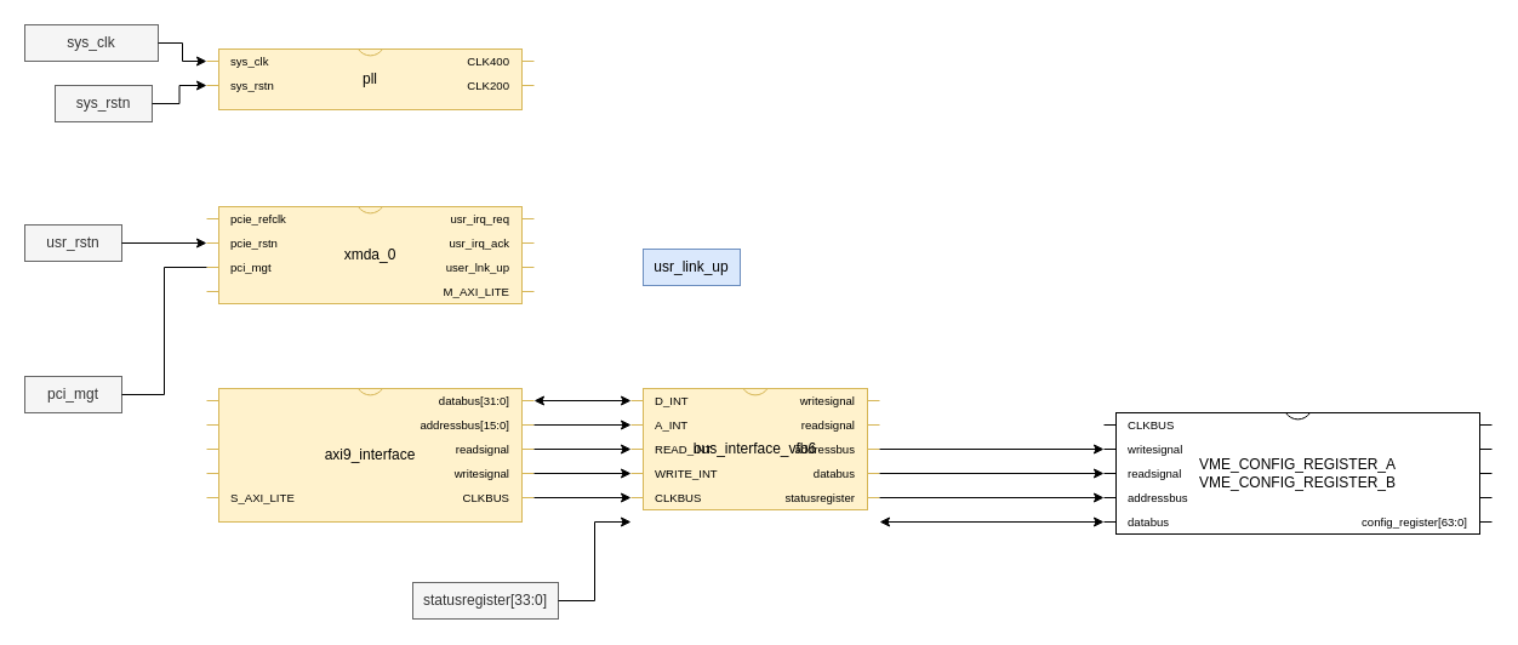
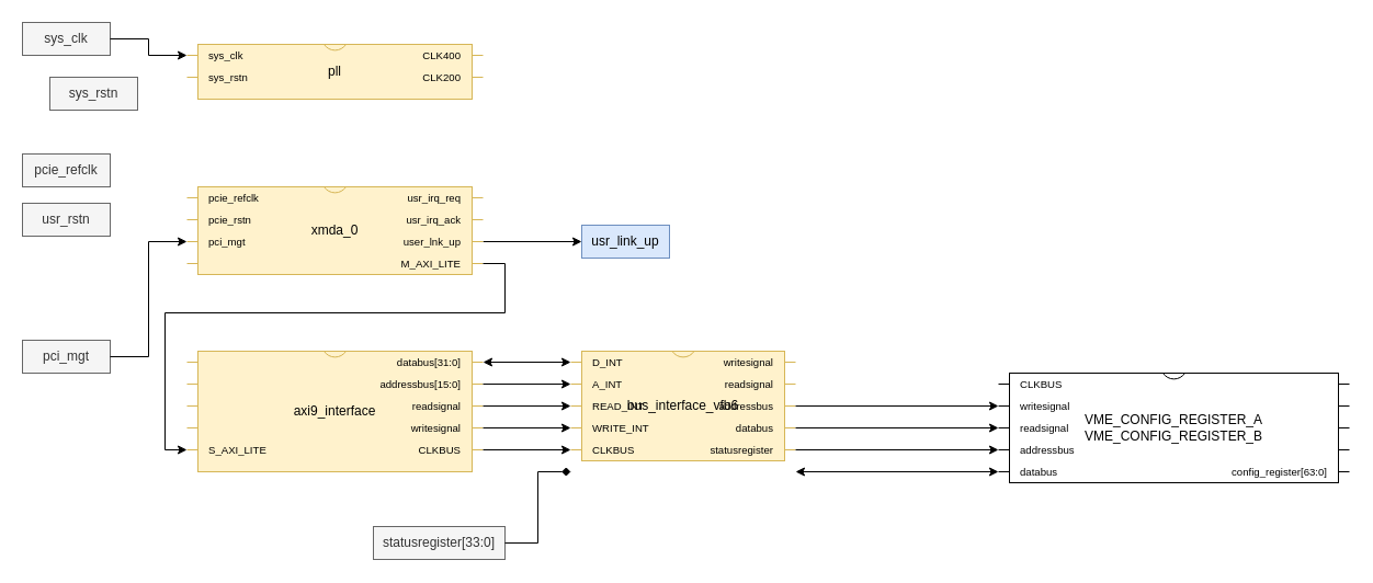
  <mxCell id="0" />
  <mxCell id="1" parent="0" />
  <mxCell id="2" value="bus_interface_vfb6" style="shadow=0;dashed=0;align=center;html=1;strokeWidth=1;shape=mxgraph.electrical.logic_gates.dual_inline_ic;labelNames=D_INT,A_INT,READ_INT,WRITE_INT,CLKBUS,statusregister,databus,addressbus,readsignal,writesignal;whiteSpace=wrap;pinLabelType=cust;labelCount=12;movable=1;resizable=1;rotatable=1;deletable=1;editable=1;locked=0;connectable=1;fillColor=#fff2cc;strokeColor=#d6b656;" parent="1" vertex="1"><mxGeometry x="520" y="320" width="205" height="100" as="geometry" /></mxCell>
  <mxCell id="3" value="VME_CONFIG_REGISTER_A&lt;div&gt;VME_CONFIG_REGISTER_B&lt;/div&gt;" style="shadow=0;dashed=0;align=center;html=1;strokeWidth=1;shape=mxgraph.electrical.logic_gates.dual_inline_ic;labelNames=CLKBUS,writesignal,readsignal,addressbus,databus,config_register[63:0];whiteSpace=wrap;pinLabelType=cust;labelCount=6;movable=1;resizable=1;rotatable=1;deletable=1;editable=1;locked=0;connectable=1;" parent="1" vertex="1"><mxGeometry x="910" y="340" width="320" height="100" as="geometry" /></mxCell>
  <mxCell id="4" value="statusregister[33:0]" style="text;html=1;align=center;verticalAlign=middle;whiteSpace=wrap;rounded=0;fillColor=#f5f5f5;fontColor=#333333;strokeColor=#666666;" parent="1" vertex="1"><mxGeometry x="340" y="480" width="120" height="30" as="geometry" /></mxCell>
- <mxCell id="5" style="edgeStyle=orthogonalEdgeStyle;rounded=0;orthogonalLoop=1;jettySize=auto;html=1;exitX=1;exitY=0.5;exitDx=0;exitDy=0;entryX=0;entryY=0;entryDx=0;entryDy=110;entryPerimeter=0;" parent="1" source="4" target="2" edge="1"><mxGeometry relative="1" as="geometry" /></mxCell>
+ <mxCell id="5" style="edgeStyle=orthogonalEdgeStyle;rounded=0;orthogonalLoop=1;jettySize=auto;html=1;exitX=1;exitY=0.5;exitDx=0;exitDy=0;entryX=0;entryY=0;entryDx=0;entryDy=110;entryPerimeter=0;endArrow=diamond;" parent="1" source="4" target="2" edge="1"><mxGeometry relative="1" as="geometry" /></mxCell>
  <mxCell id="6" value="axi9_interface" style="shadow=0;dashed=0;align=center;html=1;strokeWidth=1;shape=mxgraph.electrical.logic_gates.dual_inline_ic;labelNames=,,,,S_AXI_LITE,CLKBUS,writesignal,readsignal,addressbus%5B15%3A0%5D,databus%5B31%3A0%5D;whiteSpace=wrap;pinLabelType=cust;labelCount=10;movable=1;resizable=1;rotatable=1;deletable=1;editable=1;locked=0;connectable=1;fillColor=#fff2cc;strokeColor=#d6b656;" parent="1" vertex="1"><mxGeometry x="170" y="320" width="270" height="110" as="geometry" /></mxCell>
  <mxCell id="7" style="edgeStyle=orthogonalEdgeStyle;rounded=0;orthogonalLoop=1;jettySize=auto;html=1;exitX=1;exitY=0;exitDx=0;exitDy=90;exitPerimeter=0;entryX=0;entryY=0;entryDx=0;entryDy=90;entryPerimeter=0;" parent="1" source="6" target="2" edge="1"><mxGeometry relative="1" as="geometry" /></mxCell>
  <mxCell id="8" style="edgeStyle=orthogonalEdgeStyle;rounded=0;orthogonalLoop=1;jettySize=auto;html=1;exitX=1;exitY=0;exitDx=0;exitDy=70;exitPerimeter=0;entryX=0;entryY=0;entryDx=0;entryDy=70;entryPerimeter=0;" parent="1" source="6" target="2" edge="1"><mxGeometry relative="1" as="geometry" /></mxCell>
  <mxCell id="9" style="edgeStyle=orthogonalEdgeStyle;rounded=0;orthogonalLoop=1;jettySize=auto;html=1;exitX=1;exitY=0;exitDx=0;exitDy=50;exitPerimeter=0;entryX=0;entryY=0;entryDx=0;entryDy=50;entryPerimeter=0;" parent="1" source="6" target="2" edge="1"><mxGeometry relative="1" as="geometry" /></mxCell>
  <mxCell id="10" style="edgeStyle=orthogonalEdgeStyle;rounded=0;orthogonalLoop=1;jettySize=auto;html=1;exitX=1;exitY=0;exitDx=0;exitDy=30;exitPerimeter=0;entryX=0;entryY=0;entryDx=0;entryDy=30;entryPerimeter=0;" parent="1" source="6" target="2" edge="1"><mxGeometry relative="1" as="geometry" /></mxCell>
  <mxCell id="11" style="edgeStyle=orthogonalEdgeStyle;rounded=0;orthogonalLoop=1;jettySize=auto;html=1;exitX=1;exitY=0;exitDx=0;exitDy=10;exitPerimeter=0;entryX=0;entryY=0;entryDx=0;entryDy=10;entryPerimeter=0;startArrow=classic;startFill=1;" parent="1" source="6" target="2" edge="1"><mxGeometry relative="1" as="geometry" /></mxCell>
  <mxCell id="12" value="pci_mgt" style="text;html=1;align=center;verticalAlign=middle;whiteSpace=wrap;rounded=0;fillColor=#f5f5f5;fontColor=#333333;strokeColor=#666666;" parent="1" vertex="1"><mxGeometry x="20" y="310" width="80" height="30" as="geometry" /></mxCell>
+ <mxCell id="13" style="edgeStyle=orthogonalEdgeStyle;rounded=0;orthogonalLoop=1;jettySize=auto;html=1;exitX=1;exitY=0;exitDx=0;exitDy=50;exitPerimeter=0;entryX=0;entryY=0.5;entryDx=0;entryDy=0;" parent="1" source="14" target="22" edge="1"><mxGeometry relative="1" as="geometry" /></mxCell>
  <mxCell id="14" value="xmda_0" style="shadow=0;dashed=0;align=center;html=1;strokeWidth=1;shape=mxgraph.electrical.logic_gates.dual_inline_ic;labelNames=pcie_refclk,pcie_rstn,pci_mgt,,M_AXI_LITE,user_lnk_up,usr_irq_ack,usr_irq_req;whiteSpace=wrap;pinLabelType=cust;labelCount=8;movable=1;resizable=1;rotatable=1;deletable=1;editable=1;locked=0;connectable=1;fillColor=#fff2cc;strokeColor=#d6b656;" parent="1" vertex="1"><mxGeometry x="170" y="170" width="270" height="80" as="geometry" /></mxCell>
  <mxCell id="15" value="usr_rstn" style="text;html=1;align=center;verticalAlign=middle;whiteSpace=wrap;rounded=0;fillColor=#f5f5f5;fontColor=#333333;strokeColor=#666666;" parent="1" vertex="1"><mxGeometry x="20" y="185" width="80" height="30" as="geometry" /></mxCell>
- <mxCell id="17" style="edgeStyle=orthogonalEdgeStyle;rounded=0;orthogonalLoop=1;jettySize=auto;html=1;exitX=1;exitY=0.5;exitDx=0;exitDy=0;entryX=0;entryY=0;entryDx=0;entryDy=30;entryPerimeter=0;" parent="1" source="15" target="14" edge="1"><mxGeometry relative="1" as="geometry" /></mxCell>
- <mxCell id="18" style="edgeStyle=orthogonalEdgeStyle;rounded=0;orthogonalLoop=1;jettySize=auto;html=1;exitX=1;exitY=0.5;exitDx=0;exitDy=0;entryX=0;entryY=0;entryDx=0;entryDy=50;entryPerimeter=0;endArrow=none;" parent="1" source="12" target="14" edge="1"><mxGeometry relative="1" as="geometry" /></mxCell>
+ <mxCell id="16" value="pcie_refclk" style="text;html=1;align=center;verticalAlign=middle;whiteSpace=wrap;rounded=0;fillColor=#f5f5f5;fontColor=#333333;strokeColor=#666666;" parent="1" vertex="1"><mxGeometry x="20" y="140" width="80" height="30" as="geometry" /></mxCell>
+ <mxCell id="18" style="edgeStyle=orthogonalEdgeStyle;rounded=0;orthogonalLoop=1;jettySize=auto;html=1;exitX=1;exitY=0.5;exitDx=0;exitDy=0;entryX=0;entryY=0;entryDx=0;entryDy=50;entryPerimeter=0;" parent="1" source="12" target="14" edge="1"><mxGeometry relative="1" as="geometry" /></mxCell>
  <mxCell id="19" value="sys_rstn" style="text;html=1;align=center;verticalAlign=middle;whiteSpace=wrap;rounded=0;fillColor=#f5f5f5;fontColor=#333333;strokeColor=#666666;" parent="1" vertex="1"><mxGeometry x="45" y="70" width="80" height="30" as="geometry" /></mxCell>
- <mxCell id="20" value="sys_clk" style="text;html=1;align=center;verticalAlign=middle;whiteSpace=wrap;rounded=0;fillColor=#f5f5f5;fontColor=#333333;strokeColor=#666666;" parent="1" vertex="1"><mxGeometry x="20" y="20" width="110" height="30" as="geometry" /></mxCell>
+ <mxCell id="20" value="sys_clk" style="text;html=1;align=center;verticalAlign=middle;whiteSpace=wrap;rounded=0;fillColor=#f5f5f5;fontColor=#333333;strokeColor=#666666;" parent="1" vertex="1"><mxGeometry x="20" y="20" width="80" height="30" as="geometry" /></mxCell>
  <mxCell id="21" value="pll" style="shadow=0;dashed=0;align=center;html=1;strokeWidth=1;shape=mxgraph.electrical.logic_gates.dual_inline_ic;labelNames=sys_clk,sys_rstn,CLK200,CLK400;whiteSpace=wrap;pinLabelType=cust;labelCount=4;movable=1;resizable=1;rotatable=1;deletable=1;editable=1;locked=0;connectable=1;fillColor=#fff2cc;strokeColor=#d6b656;" parent="1" vertex="1"><mxGeometry x="170" y="40" width="270" height="50" as="geometry" /></mxCell>
  <mxCell id="22" value="usr_link_up" style="text;html=1;align=center;verticalAlign=middle;whiteSpace=wrap;rounded=0;fillColor=#dae8fc;strokeColor=#6c8ebf;" parent="1" vertex="1"><mxGeometry x="530" y="205" width="80" height="30" as="geometry" /></mxCell>
+ <mxCell id="23" style="edgeStyle=orthogonalEdgeStyle;rounded=0;orthogonalLoop=1;jettySize=auto;html=1;exitX=1;exitY=0;exitDx=0;exitDy=70;exitPerimeter=0;entryX=0;entryY=0;entryDx=0;entryDy=90;entryPerimeter=0;" parent="1" source="14" target="6" edge="1"><mxGeometry relative="1" as="geometry" /></mxCell>
  <mxCell id="24" style="edgeStyle=orthogonalEdgeStyle;rounded=0;orthogonalLoop=1;jettySize=auto;html=1;exitX=1;exitY=0;exitDx=0;exitDy=50;exitPerimeter=0;entryX=0;entryY=0;entryDx=0;entryDy=30;entryPerimeter=0;" edge="1" parent="1" source="2" target="3"><mxGeometry relative="1" as="geometry" /></mxCell>
  <mxCell id="25" style="edgeStyle=orthogonalEdgeStyle;rounded=0;orthogonalLoop=1;jettySize=auto;html=1;exitX=1;exitY=0;exitDx=0;exitDy=70;exitPerimeter=0;entryX=0;entryY=0;entryDx=0;entryDy=50;entryPerimeter=0;" edge="1" parent="1" source="2" target="3"><mxGeometry relative="1" as="geometry" /></mxCell>
  <mxCell id="26" style="edgeStyle=orthogonalEdgeStyle;rounded=0;orthogonalLoop=1;jettySize=auto;html=1;exitX=1;exitY=0;exitDx=0;exitDy=90;exitPerimeter=0;entryX=0;entryY=0;entryDx=0;entryDy=70;entryPerimeter=0;" edge="1" parent="1" source="2" target="3"><mxGeometry relative="1" as="geometry" /></mxCell>
  <mxCell id="27" style="edgeStyle=orthogonalEdgeStyle;rounded=0;orthogonalLoop=1;jettySize=auto;html=1;exitX=1;exitY=0;exitDx=0;exitDy=110;exitPerimeter=0;entryX=0;entryY=0;entryDx=0;entryDy=90;entryPerimeter=0;startArrow=classic;startFill=1;" edge="1" parent="1" source="2" target="3"><mxGeometry relative="1" as="geometry" /></mxCell>
  <mxCell id="28" style="edgeStyle=orthogonalEdgeStyle;rounded=0;orthogonalLoop=1;jettySize=auto;html=1;exitX=1;exitY=0.5;exitDx=0;exitDy=0;entryX=0;entryY=0;entryDx=0;entryDy=10;entryPerimeter=0;" edge="1" parent="1" source="20" target="21"><mxGeometry relative="1" as="geometry" /></mxCell>
- <mxCell id="29" style="edgeStyle=orthogonalEdgeStyle;rounded=0;orthogonalLoop=1;jettySize=auto;html=1;exitX=1;exitY=0.5;exitDx=0;exitDy=0;entryX=0;entryY=0;entryDx=0;entryDy=30;entryPerimeter=0;" edge="1" parent="1" source="19" target="21"><mxGeometry relative="1" as="geometry" /></mxCell>
